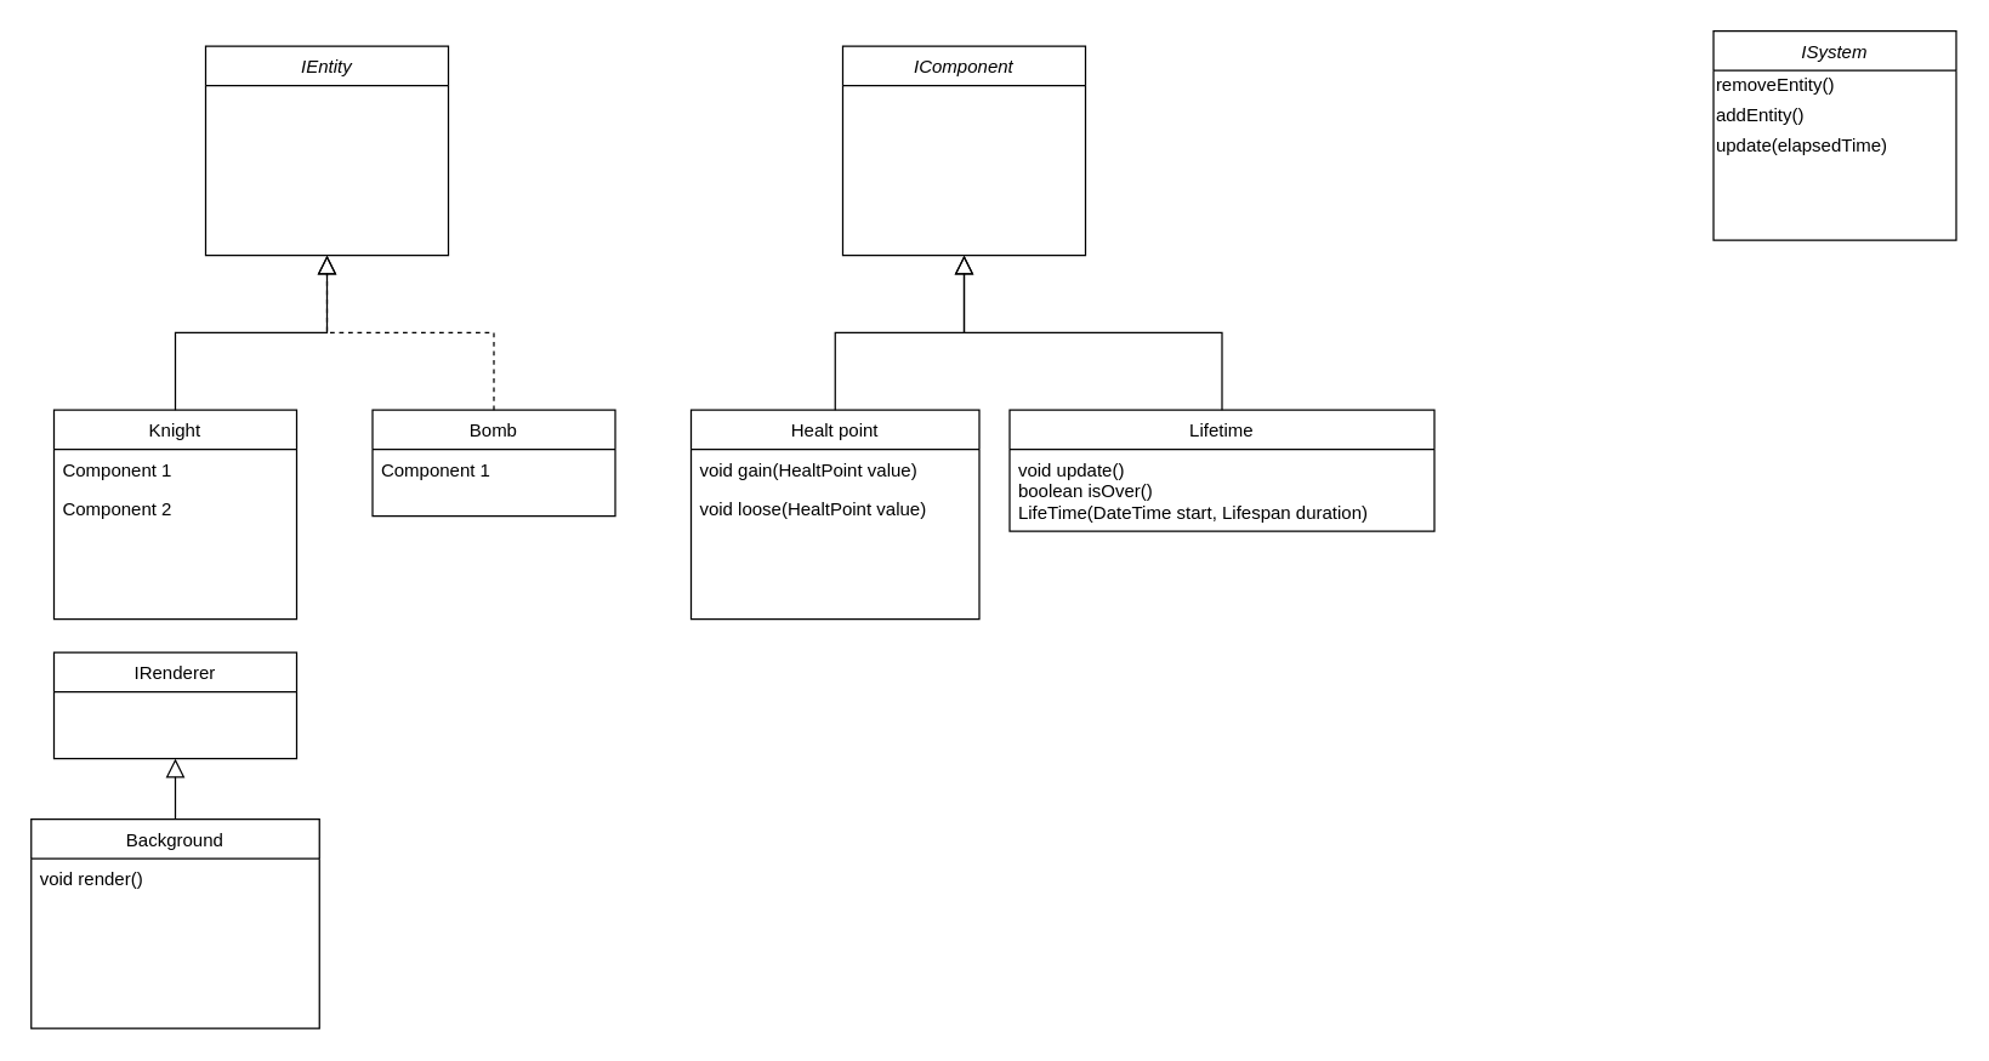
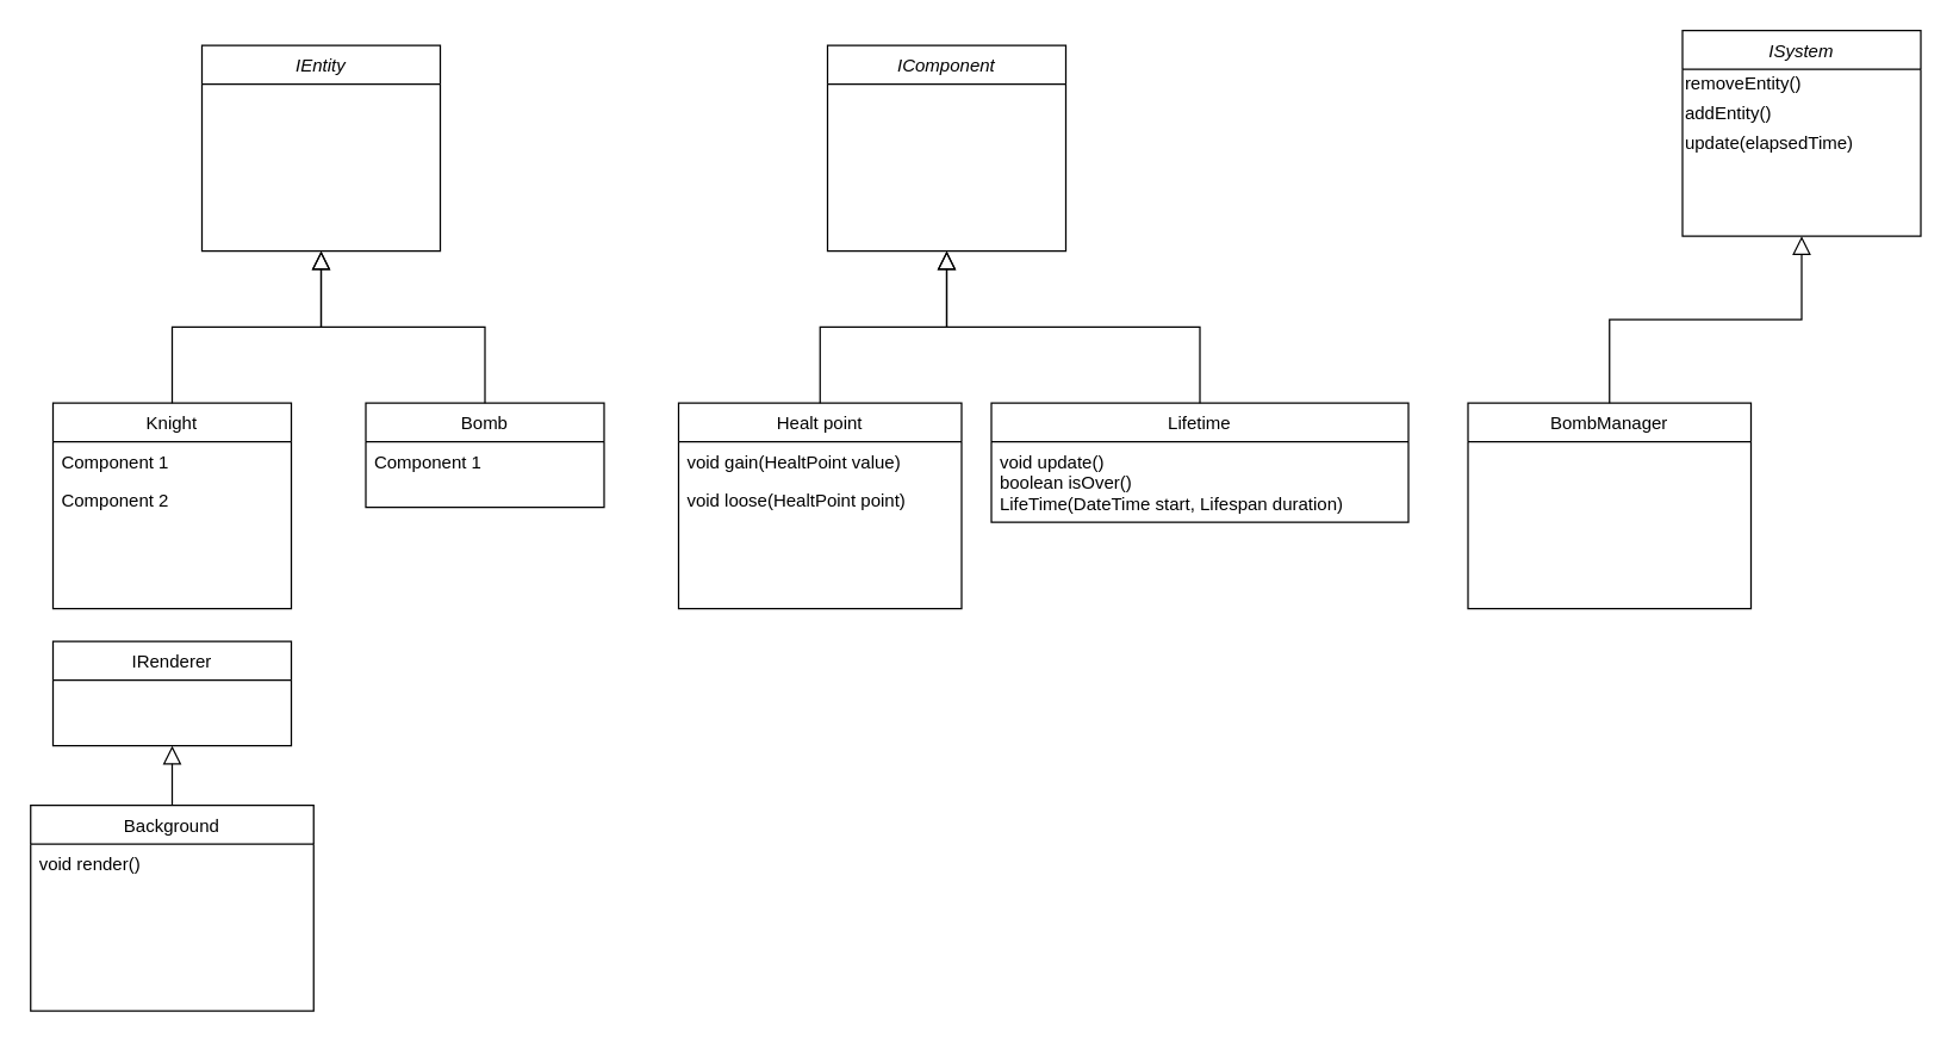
  <mxCell id="0" />
  <mxCell id="1" parent="0" />
  <mxCell id="2" value="IEntity" style="swimlane;fontStyle=2;align=center;verticalAlign=top;childLayout=stackLayout;horizontal=1;startSize=26;horizontalStack=0;resizeParent=1;resizeLast=0;collapsible=1;marginBottom=0;rounded=0;shadow=0;strokeWidth=1;" parent="1" vertex="1"><mxGeometry x="135" y="30" width="160" height="138" as="geometry"><mxRectangle x="220" y="120" width="160" height="26" as="alternateBounds" /></mxGeometry></mxCell>
  <mxCell id="3" value="Knight" style="swimlane;fontStyle=0;align=center;verticalAlign=top;childLayout=stackLayout;horizontal=1;startSize=26;horizontalStack=0;resizeParent=1;resizeLast=0;collapsible=1;marginBottom=0;rounded=0;shadow=0;strokeWidth=1;" parent="1" vertex="1"><mxGeometry x="35" y="270" width="160" height="138" as="geometry"><mxRectangle x="130" y="380" width="160" height="26" as="alternateBounds" /></mxGeometry></mxCell>
  <mxCell id="4" value="Component 1" style="text;align=left;verticalAlign=top;spacingLeft=4;spacingRight=4;overflow=hidden;rotatable=0;points=[[0,0.5],[1,0.5]];portConstraint=eastwest;" parent="3" vertex="1"><mxGeometry y="26" width="160" height="26" as="geometry" /></mxCell>
  <mxCell id="5" value="Component 2" style="text;align=left;verticalAlign=top;spacingLeft=4;spacingRight=4;overflow=hidden;rotatable=0;points=[[0,0.5],[1,0.5]];portConstraint=eastwest;rounded=0;shadow=0;html=0;" parent="3" vertex="1"><mxGeometry y="52" width="160" height="26" as="geometry" /></mxCell>
  <mxCell id="6" value="" style="endArrow=block;endSize=10;endFill=0;shadow=0;strokeWidth=1;rounded=0;edgeStyle=elbowEdgeStyle;elbow=vertical;" parent="1" source="3" target="2" edge="1"><mxGeometry width="160" relative="1" as="geometry"><mxPoint x="115" y="113" as="sourcePoint" /><mxPoint x="115" y="113" as="targetPoint" /></mxGeometry></mxCell>
  <mxCell id="7" value="Bomb" style="swimlane;fontStyle=0;align=center;verticalAlign=top;childLayout=stackLayout;horizontal=1;startSize=26;horizontalStack=0;resizeParent=1;resizeLast=0;collapsible=1;marginBottom=0;rounded=0;shadow=0;strokeWidth=1;" parent="1" vertex="1"><mxGeometry x="245" y="270" width="160" height="70" as="geometry"><mxRectangle x="340" y="380" width="170" height="26" as="alternateBounds" /></mxGeometry></mxCell>
  <mxCell id="8" value="Component 1" style="text;align=left;verticalAlign=top;spacingLeft=4;spacingRight=4;overflow=hidden;rotatable=0;points=[[0,0.5],[1,0.5]];portConstraint=eastwest;" parent="7" vertex="1"><mxGeometry y="26" width="160" height="26" as="geometry" /></mxCell>
- <mxCell id="9" value="" style="endArrow=block;endSize=10;endFill=0;shadow=0;strokeWidth=1;rounded=0;edgeStyle=elbowEdgeStyle;elbow=vertical;dashed=1;" parent="1" source="7" target="2" edge="1"><mxGeometry width="160" relative="1" as="geometry"><mxPoint x="125" y="283" as="sourcePoint" /><mxPoint x="225" y="181" as="targetPoint" /></mxGeometry></mxCell>
+ <mxCell id="9" value="" style="endArrow=block;endSize=10;endFill=0;shadow=0;strokeWidth=1;rounded=0;edgeStyle=elbowEdgeStyle;elbow=vertical;" parent="1" source="7" target="2" edge="1"><mxGeometry width="160" relative="1" as="geometry"><mxPoint x="125" y="283" as="sourcePoint" /><mxPoint x="225" y="181" as="targetPoint" /></mxGeometry></mxCell>
  <mxCell id="10" value="IComponent" style="swimlane;fontStyle=2;align=center;verticalAlign=top;childLayout=stackLayout;horizontal=1;startSize=26;horizontalStack=0;resizeParent=1;resizeLast=0;collapsible=1;marginBottom=0;rounded=0;shadow=0;strokeWidth=1;" vertex="1" parent="1"><mxGeometry x="555" y="30" width="160" height="138" as="geometry"><mxRectangle x="220" y="120" width="160" height="26" as="alternateBounds" /></mxGeometry></mxCell>
  <mxCell id="11" value="Healt point" style="swimlane;fontStyle=0;align=center;verticalAlign=top;childLayout=stackLayout;horizontal=1;startSize=26;horizontalStack=0;resizeParent=1;resizeLast=0;collapsible=1;marginBottom=0;rounded=0;shadow=0;strokeWidth=1;" vertex="1" parent="1"><mxGeometry x="455" y="270" width="190" height="138" as="geometry"><mxRectangle x="130" y="380" width="160" height="26" as="alternateBounds" /></mxGeometry></mxCell>
  <mxCell id="12" value="void gain(HealtPoint value)" style="text;align=left;verticalAlign=top;spacingLeft=4;spacingRight=4;overflow=hidden;rotatable=0;points=[[0,0.5],[1,0.5]];portConstraint=eastwest;" vertex="1" parent="11"><mxGeometry y="26" width="190" height="26" as="geometry" /></mxCell>
- <mxCell id="13" value="void loose(HealtPoint value)" style="text;align=left;verticalAlign=top;spacingLeft=4;spacingRight=4;overflow=hidden;rotatable=0;points=[[0,0.5],[1,0.5]];portConstraint=eastwest;rounded=0;shadow=0;html=0;" vertex="1" parent="11"><mxGeometry y="52" width="190" height="26" as="geometry" /></mxCell>
+ <mxCell id="13" value="void loose(HealtPoint point)" style="text;align=left;verticalAlign=top;spacingLeft=4;spacingRight=4;overflow=hidden;rotatable=0;points=[[0,0.5],[1,0.5]];portConstraint=eastwest;rounded=0;shadow=0;html=0;" vertex="1" parent="11"><mxGeometry y="52" width="190" height="26" as="geometry" /></mxCell>
  <mxCell id="14" value="" style="endArrow=block;endSize=10;endFill=0;shadow=0;strokeWidth=1;rounded=0;edgeStyle=elbowEdgeStyle;elbow=vertical;" edge="1" parent="1" source="11" target="10"><mxGeometry width="160" relative="1" as="geometry"><mxPoint x="535" y="113" as="sourcePoint" /><mxPoint x="535" y="113" as="targetPoint" /></mxGeometry></mxCell>
  <mxCell id="15" value="Lifetime" style="swimlane;fontStyle=0;align=center;verticalAlign=top;childLayout=stackLayout;horizontal=1;startSize=26;horizontalStack=0;resizeParent=1;resizeLast=0;collapsible=1;marginBottom=0;rounded=0;shadow=0;strokeWidth=1;" vertex="1" parent="1"><mxGeometry x="665" y="270" width="280" height="80" as="geometry"><mxRectangle x="340" y="380" width="170" height="26" as="alternateBounds" /></mxGeometry></mxCell>
  <mxCell id="16" value="void update()&#10;boolean isOver()&#10;LifeTime(DateTime start, Lifespan duration)" style="text;align=left;verticalAlign=top;spacingLeft=4;spacingRight=4;overflow=hidden;rotatable=0;points=[[0,0.5],[1,0.5]];portConstraint=eastwest;" vertex="1" parent="15"><mxGeometry y="26" width="280" height="54" as="geometry" /></mxCell>
  <mxCell id="17" value="" style="endArrow=block;endSize=10;endFill=0;shadow=0;strokeWidth=1;rounded=0;edgeStyle=elbowEdgeStyle;elbow=vertical;" edge="1" parent="1" source="15" target="10"><mxGeometry width="160" relative="1" as="geometry"><mxPoint x="545" y="283" as="sourcePoint" /><mxPoint x="645" y="181" as="targetPoint" /></mxGeometry></mxCell>
  <mxCell id="18" value="ISystem" style="swimlane;fontStyle=2;align=center;verticalAlign=top;childLayout=stackLayout;horizontal=1;startSize=26;horizontalStack=0;resizeParent=1;resizeLast=0;collapsible=1;marginBottom=0;rounded=0;shadow=0;strokeWidth=1;" vertex="1" parent="1"><mxGeometry x="1129" y="20" width="160" height="138" as="geometry"><mxRectangle x="220" y="120" width="160" height="26" as="alternateBounds" /></mxGeometry></mxCell>
  <mxCell id="19" value="removeEntity()" style="text;html=1;align=left;verticalAlign=middle;resizable=0;points=[];autosize=1;strokeColor=none;fillColor=none;" vertex="1" parent="18"><mxGeometry y="26" width="160" height="20" as="geometry" /></mxCell>
  <mxCell id="20" value="&lt;div style=&quot;&quot;&gt;&lt;span style=&quot;background-color: initial;&quot;&gt;addEntity()&lt;/span&gt;&lt;/div&gt;" style="text;html=1;align=left;verticalAlign=middle;resizable=0;points=[];autosize=1;strokeColor=none;fillColor=none;" vertex="1" parent="18"><mxGeometry y="46" width="160" height="20" as="geometry" /></mxCell>
  <mxCell id="21" value="update(elapsedTime)" style="text;html=1;align=left;verticalAlign=middle;resizable=0;points=[];autosize=1;strokeColor=none;fillColor=none;" vertex="1" parent="18"><mxGeometry y="66" width="160" height="20" as="geometry" /></mxCell>
+ <mxCell id="22" value="BombManager" style="swimlane;fontStyle=0;align=center;verticalAlign=top;childLayout=stackLayout;horizontal=1;startSize=26;horizontalStack=0;resizeParent=1;resizeLast=0;collapsible=1;marginBottom=0;rounded=0;shadow=0;strokeWidth=1;" vertex="1" parent="1"><mxGeometry x="985" y="270" width="190" height="138" as="geometry"><mxRectangle x="130" y="380" width="160" height="26" as="alternateBounds" /></mxGeometry></mxCell>
+ <mxCell id="23" value="" style="endArrow=block;endSize=10;endFill=0;shadow=0;strokeWidth=1;rounded=0;edgeStyle=elbowEdgeStyle;elbow=vertical;" edge="1" parent="1" source="22" target="18"><mxGeometry width="160" relative="1" as="geometry"><mxPoint x="1065" y="113" as="sourcePoint" /><mxPoint x="1065" y="113" as="targetPoint" /></mxGeometry></mxCell>
  <mxCell id="24" value="IRenderer" style="swimlane;fontStyle=0;align=center;verticalAlign=top;childLayout=stackLayout;horizontal=1;startSize=26;horizontalStack=0;resizeParent=1;resizeLast=0;collapsible=1;marginBottom=0;rounded=0;shadow=0;strokeWidth=1;" vertex="1" parent="1"><mxGeometry x="35" y="430" width="160" height="70" as="geometry"><mxRectangle x="340" y="380" width="170" height="26" as="alternateBounds" /></mxGeometry></mxCell>
  <mxCell id="25" value="Background" style="swimlane;fontStyle=0;align=center;verticalAlign=top;childLayout=stackLayout;horizontal=1;startSize=26;horizontalStack=0;resizeParent=1;resizeLast=0;collapsible=1;marginBottom=0;rounded=0;shadow=0;strokeWidth=1;" vertex="1" parent="1"><mxGeometry x="20" y="540" width="190" height="138" as="geometry"><mxRectangle x="130" y="380" width="160" height="26" as="alternateBounds" /></mxGeometry></mxCell>
  <mxCell id="26" value="void render()" style="text;align=left;verticalAlign=top;spacingLeft=4;spacingRight=4;overflow=hidden;rotatable=0;points=[[0,0.5],[1,0.5]];portConstraint=eastwest;" vertex="1" parent="25"><mxGeometry y="26" width="190" height="26" as="geometry" /></mxCell>
  <mxCell id="27" value="" style="endArrow=block;endSize=10;endFill=0;shadow=0;strokeWidth=1;rounded=0;edgeStyle=elbowEdgeStyle;elbow=vertical;" edge="1" parent="1" source="25"><mxGeometry width="160" relative="1" as="geometry"><mxPoint x="100" y="445" as="sourcePoint" /><mxPoint x="115" y="500" as="targetPoint" /></mxGeometry></mxCell>
